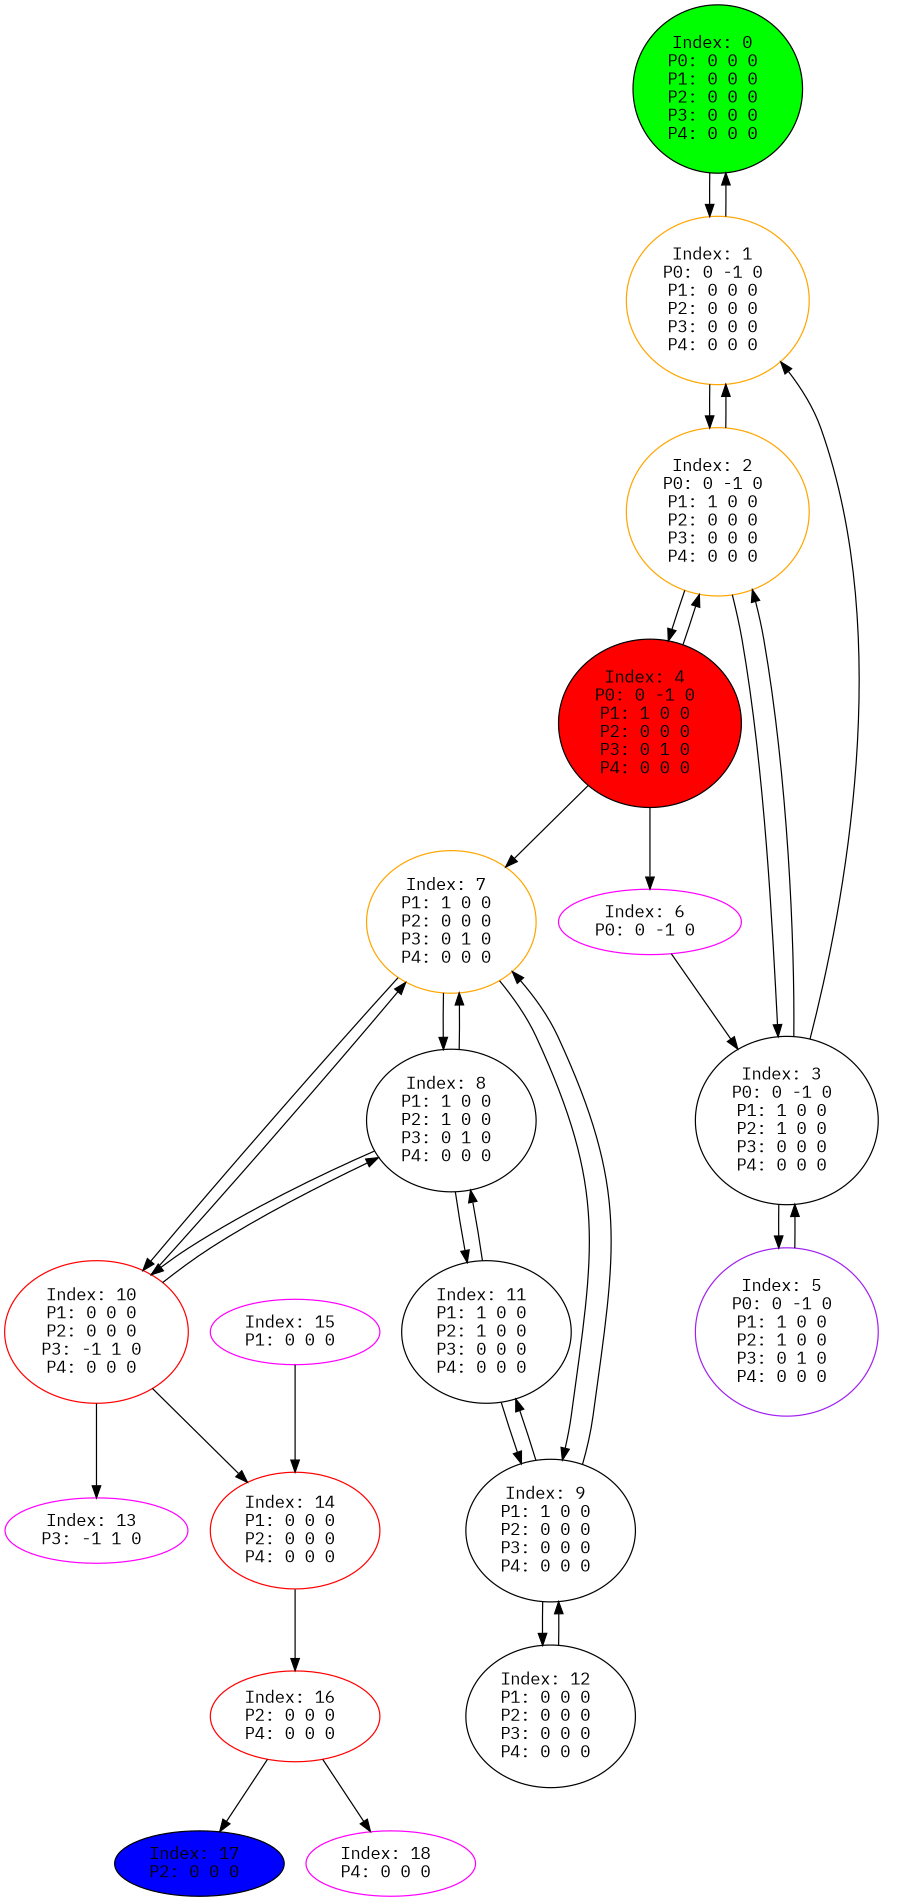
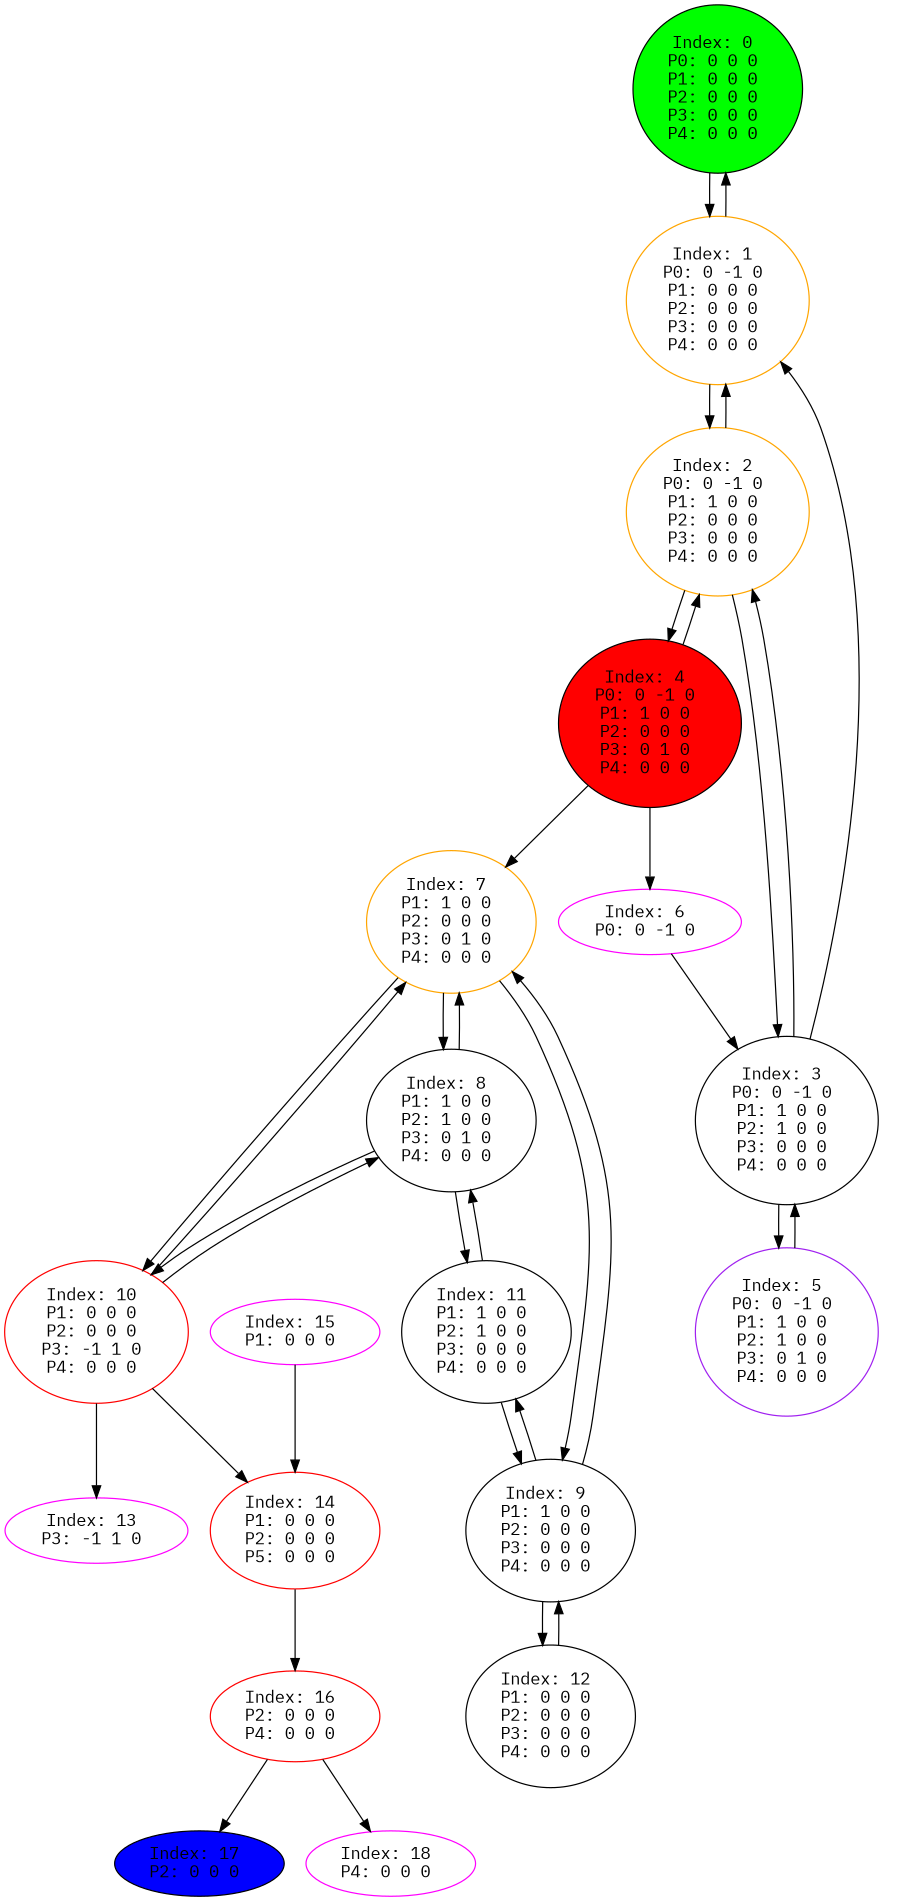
  digraph {
    color=black
    fontname="IBM Plex Mono"
    node [fontname="IBM Plex Mono"]
    edge [fontname="IBM Plex Mono"]
    n1 [fillcolor=green label="Index: 0 \nP0: 0 0 0 \nP1: 0 0 0 \nP2: 0 0 0 \nP3: 0 0 0 \nP4: 0 0 0 \n" style=filled]
    n2 [color=orange label="Index: 1 \nP0: 0 -1 0 \nP1: 0 0 0 \nP2: 0 0 0 \nP3: 0 0 0 \nP4: 0 0 0 \n"]
    n3 [color=orange label="Index: 2 \nP0: 0 -1 0 \nP1: 1 0 0 \nP2: 0 0 0 \nP3: 0 0 0 \nP4: 0 0 0 \n"]
    n4 [label="Index: 3 \nP0: 0 -1 0 \nP1: 1 0 0 \nP2: 1 0 0 \nP3: 0 0 0 \nP4: 0 0 0 \n"]
    n5 [fillcolor=red label="Index: 4 \nP0: 0 -1 0 \nP1: 1 0 0 \nP2: 0 0 0 \nP3: 0 1 0 \nP4: 0 0 0 \n" style=filled]
    n6 [color=purple label="Index: 5 \nP0: 0 -1 0 \nP1: 1 0 0 \nP2: 1 0 0 \nP3: 0 1 0 \nP4: 0 0 0 \n"]
    n7 [color=fuchsia label="Index: 6 \nP0: 0 -1 0 \n"]
    n8 [color=orange label="Index: 7 \nP1: 1 0 0 \nP2: 0 0 0 \nP3: 0 1 0 \nP4: 0 0 0 \n"]
    n9 [label="Index: 8 \nP1: 1 0 0 \nP2: 1 0 0 \nP3: 0 1 0 \nP4: 0 0 0 \n"]
    n10 [label="Index: 9 \nP1: 1 0 0 \nP2: 0 0 0 \nP3: 0 0 0 \nP4: 0 0 0 \n"]
    n11 [color=red label="Index: 10 \nP1: 0 0 0 \nP2: 0 0 0 \nP3: -1 1 0 \nP4: 0 0 0 \n"]
    n12 [label="Index: 11 \nP1: 1 0 0 \nP2: 1 0 0 \nP3: 0 0 0 \nP4: 0 0 0 \n"]
    n13 [label="Index: 12 \nP1: 0 0 0 \nP2: 0 0 0 \nP3: 0 0 0 \nP4: 0 0 0 \n"]
    n14 [color=fuchsia label="Index: 13 \nP3: -1 1 0 \n"]
-   n15 [color=red label="Index: 14 \nP1: 0 0 0 \nP2: 0 0 0 \nP4: 0 0 0 \n"]
+   n15 [color=red label="Index: 14 \nP1: 0 0 0 \nP2: 0 0 0 \nP5: 0 0 0 \n"]
    n16 [color=red label="Index: 16 \nP2: 0 0 0 \nP4: 0 0 0 \n"]
    n17 [color=fuchsia label="Index: 15 \nP1: 0 0 0 \n"]
    n18 [fillcolor=blue label="Index: 17 \nP2: 0 0 0 \n" style=filled]
    n19 [color=fuchsia label="Index: 18 \nP4: 0 0 0 \n"]
    n1 -> n2
    n2 -> n1
    n2 -> n3
    n3 -> n2
    n3 -> n4
    n3 -> n5
    n4 -> n2
    n4 -> n3
    n4 -> n6
    n5 -> n3
    n5 -> n7
    n5 -> n8
    n6 -> n4
    n7 -> n4
    n8 -> n9
    n8 -> n10
    n8 -> n11
    n9 -> n8
    n9 -> n11
    n9 -> n12
    n10 -> n8
    n10 -> n12
    n10 -> n13
    n11 -> n8
    n11 -> n9
    n11 -> n14
    n11 -> n15
    n12 -> n9
    n12 -> n10
    n13 -> n10
    n15 -> n16
    n16 -> n18
    n16 -> n19
    n17 -> n15
  }
